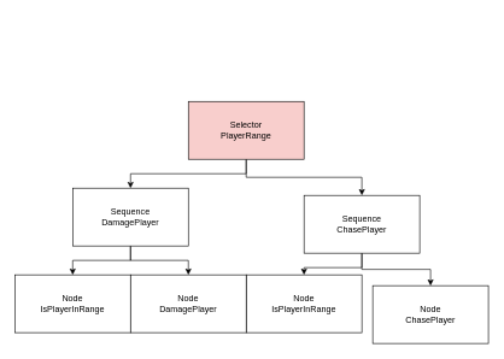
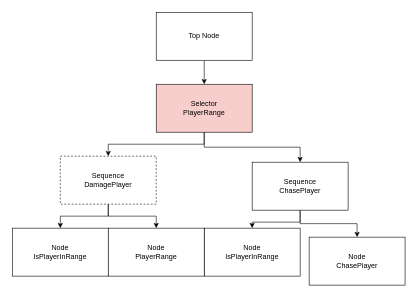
  <mxCell id="0" />
  <mxCell id="1" parent="0" />
+ <mxCell id="2" style="edgeStyle=orthogonalEdgeStyle;rounded=0;orthogonalLoop=1;jettySize=auto;html=1;exitX=0.5;exitY=1;exitDx=0;exitDy=0;entryX=0.5;entryY=0;entryDx=0;entryDy=0;" edge="1" parent="1" source="3" target="6"><mxGeometry relative="1" as="geometry" /></mxCell>
+ <mxCell id="3" value="&lt;div&gt;Top Node&lt;/div&gt;" style="rounded=0;whiteSpace=wrap;html=1;" vertex="1" parent="1"><mxGeometry x="260" y="20" width="160" height="80" as="geometry" /></mxCell>
  <mxCell id="4" style="edgeStyle=orthogonalEdgeStyle;rounded=0;orthogonalLoop=1;jettySize=auto;html=1;exitX=0.5;exitY=1;exitDx=0;exitDy=0;entryX=0.5;entryY=0;entryDx=0;entryDy=0;" edge="1" parent="1" source="6" target="14"><mxGeometry relative="1" as="geometry" /></mxCell>
  <mxCell id="5" style="edgeStyle=orthogonalEdgeStyle;rounded=0;orthogonalLoop=1;jettySize=auto;html=1;exitX=0.5;exitY=1;exitDx=0;exitDy=0;entryX=0.5;entryY=0;entryDx=0;entryDy=0;" edge="1" parent="1" source="6" target="11"><mxGeometry relative="1" as="geometry" /></mxCell>
  <mxCell id="6" value="&lt;div&gt;Selector&lt;/div&gt;&lt;div&gt;PlayerRange&lt;/div&gt;" style="rounded=0;whiteSpace=wrap;html=1;fillColor=#f8cecc;" vertex="1" parent="1"><mxGeometry x="260" y="140" width="160" height="80" as="geometry" /></mxCell>
  <mxCell id="7" value="&lt;div&gt;Node&lt;/div&gt;&lt;div&gt;IsPlayerInRange&lt;br&gt;&lt;/div&gt;" style="rounded=0;whiteSpace=wrap;html=1;" vertex="1" parent="1"><mxGeometry x="340" y="380" width="160" height="80" as="geometry" /></mxCell>
  <mxCell id="8" value="&lt;div&gt;Node&lt;/div&gt;&lt;div&gt;ChasePlayer&lt;br&gt;&lt;/div&gt;" style="rounded=0;whiteSpace=wrap;html=1;" vertex="1" parent="1"><mxGeometry x="515" y="395" width="160" height="80" as="geometry" /></mxCell>
  <mxCell id="9" style="edgeStyle=orthogonalEdgeStyle;rounded=0;orthogonalLoop=1;jettySize=auto;html=1;exitX=0.5;exitY=1;exitDx=0;exitDy=0;entryX=0.5;entryY=0;entryDx=0;entryDy=0;" edge="1" parent="1" source="11" target="7"><mxGeometry relative="1" as="geometry" /></mxCell>
  <mxCell id="10" style="edgeStyle=orthogonalEdgeStyle;rounded=0;orthogonalLoop=1;jettySize=auto;html=1;exitX=0.5;exitY=1;exitDx=0;exitDy=0;entryX=0.5;entryY=0;entryDx=0;entryDy=0;" edge="1" parent="1" source="11" target="8"><mxGeometry relative="1" as="geometry" /></mxCell>
  <mxCell id="11" value="&lt;div&gt;Sequence&lt;/div&gt;&lt;div&gt;ChasePlayer&lt;/div&gt;" style="rounded=0;whiteSpace=wrap;html=1;" vertex="1" parent="1"><mxGeometry x="420" y="270" width="160" height="80" as="geometry" /></mxCell>
  <mxCell id="12" style="edgeStyle=orthogonalEdgeStyle;rounded=0;orthogonalLoop=1;jettySize=auto;html=1;exitX=0.5;exitY=1;exitDx=0;exitDy=0;" edge="1" parent="1" source="14" target="15"><mxGeometry relative="1" as="geometry" /></mxCell>
  <mxCell id="13" style="edgeStyle=orthogonalEdgeStyle;rounded=0;orthogonalLoop=1;jettySize=auto;html=1;exitX=0.5;exitY=1;exitDx=0;exitDy=0;entryX=0.5;entryY=0;entryDx=0;entryDy=0;" edge="1" parent="1" source="14" target="16"><mxGeometry relative="1" as="geometry" /></mxCell>
- <mxCell id="14" value="&lt;div&gt;Sequence&lt;/div&gt;&lt;div&gt;DamagePlayer&lt;/div&gt;" style="rounded=0;whiteSpace=wrap;html=1;" vertex="1" parent="1"><mxGeometry x="100" y="260" width="160" height="80" as="geometry" /></mxCell>
+ <mxCell id="14" value="&lt;div&gt;Sequence&lt;/div&gt;&lt;div&gt;DamagePlayer&lt;/div&gt;" style="rounded=0;whiteSpace=wrap;html=1;dashed=1;" vertex="1" parent="1"><mxGeometry x="100" y="260" width="160" height="80" as="geometry" /></mxCell>
  <mxCell id="15" value="&lt;div&gt;Node&lt;/div&gt;&lt;div&gt;IsPlayerInRange&lt;br&gt;&lt;/div&gt;" style="rounded=0;whiteSpace=wrap;html=1;" vertex="1" parent="1"><mxGeometry x="20" y="380" width="160" height="80" as="geometry" /></mxCell>
- <mxCell id="16" value="&lt;div&gt;Node&lt;/div&gt;&lt;div&gt;DamagePlayer&lt;br&gt;&lt;/div&gt;" style="rounded=0;whiteSpace=wrap;html=1;" vertex="1" parent="1"><mxGeometry x="180" y="380" width="160" height="80" as="geometry" /></mxCell>
+ <mxCell id="16" value="&lt;div&gt;Node&lt;/div&gt;&lt;div&gt;PlayerRange&lt;br&gt;&lt;/div&gt;" style="rounded=0;whiteSpace=wrap;html=1;" vertex="1" parent="1"><mxGeometry x="180" y="380" width="160" height="80" as="geometry" /></mxCell>
